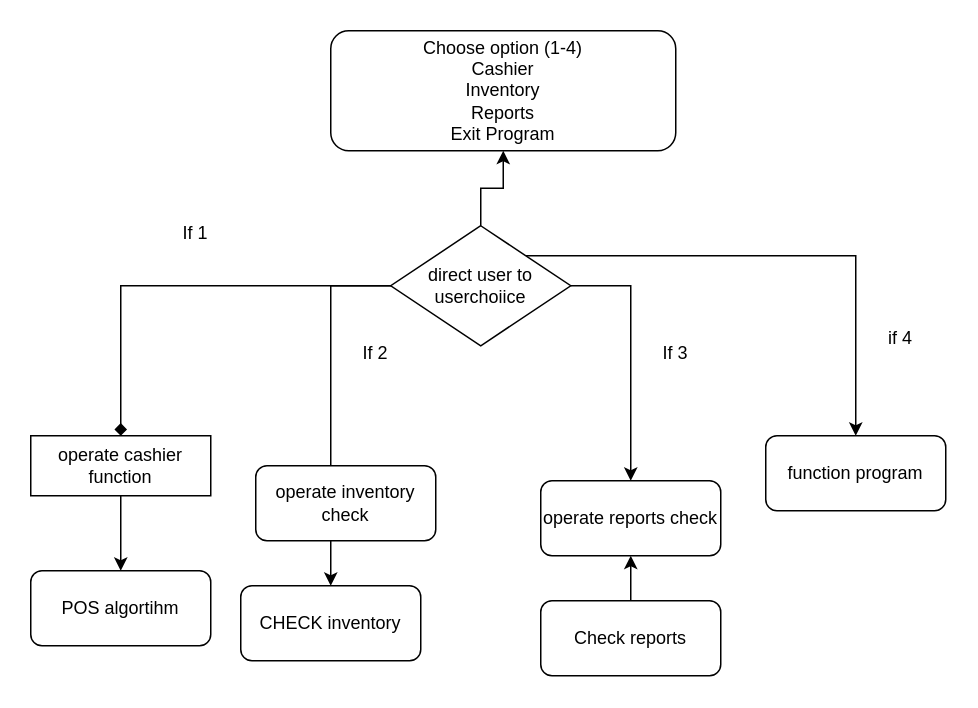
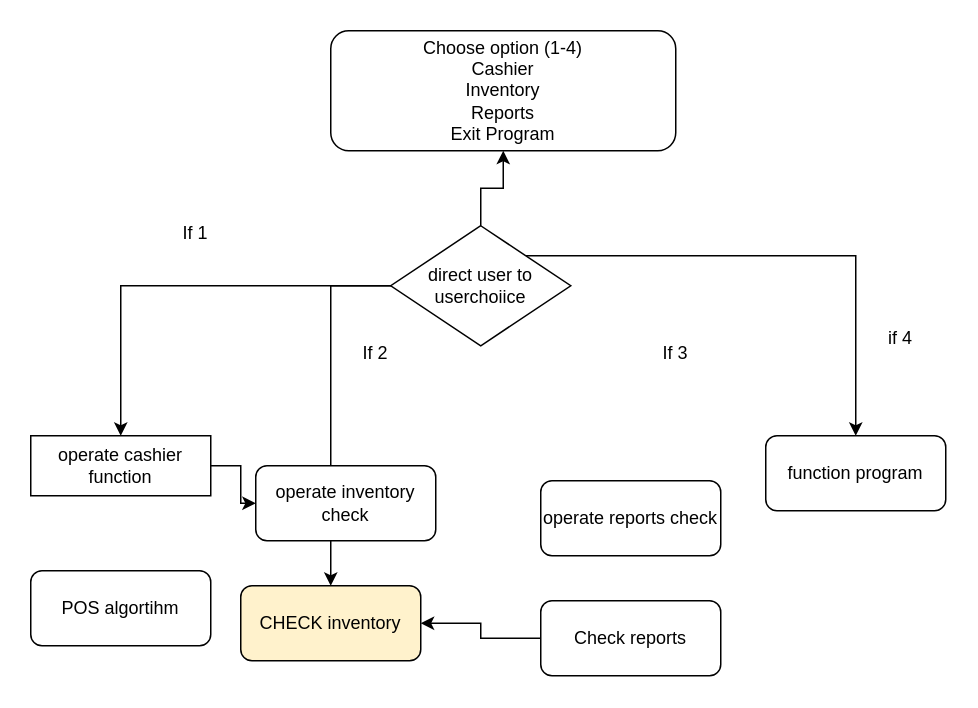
  <mxCell id="0" />
  <mxCell id="1" parent="0" />
  <mxCell id="2" value="&lt;div&gt;Choose option (1-4)&lt;/div&gt;&lt;div&gt;Cashier&lt;/div&gt;&lt;div&gt;Inventory&lt;/div&gt;&lt;div&gt;Reports&lt;/div&gt;&lt;div&gt;Exit Program&lt;/div&gt;" style="rounded=1;whiteSpace=wrap;html=1;" parent="1" vertex="1"><mxGeometry x="220" y="20" width="230" height="80" as="geometry" /></mxCell>
- <mxCell id="3" value="CHECK inventory" style="rounded=1;whiteSpace=wrap;html=1;" parent="1" vertex="1"><mxGeometry x="160" y="390" width="120" height="50" as="geometry" /></mxCell>
+ <mxCell id="3" value="CHECK inventory" style="rounded=1;whiteSpace=wrap;html=1;fillColor=#fff2cc;" parent="1" vertex="1"><mxGeometry x="160" y="390" width="120" height="50" as="geometry" /></mxCell>
  <mxCell id="4" style="edgeStyle=orthogonalEdgeStyle;rounded=0;orthogonalLoop=1;jettySize=auto;html=1;exitX=0.5;exitY=0;exitDx=0;exitDy=0;entryX=0.5;entryY=1;entryDx=0;entryDy=0;" parent="1" source="9" target="2" edge="1"><mxGeometry relative="1" as="geometry" /></mxCell>
- <mxCell id="5" style="edgeStyle=orthogonalEdgeStyle;rounded=0;orthogonalLoop=1;jettySize=auto;html=1;exitX=1;exitY=0.5;exitDx=0;exitDy=0;entryX=0.5;entryY=0;entryDx=0;entryDy=0;" parent="1" source="9" target="10" edge="1"><mxGeometry relative="1" as="geometry"><mxPoint x="420" y="290" as="targetPoint" /><Array as="points"><mxPoint x="420" y="190" /><mxPoint x="420" y="290" /></Array></mxGeometry></mxCell>
  <mxCell id="6" style="edgeStyle=orthogonalEdgeStyle;rounded=0;orthogonalLoop=1;jettySize=auto;html=1;exitX=1;exitY=0;exitDx=0;exitDy=0;" parent="1" source="9" target="11" edge="1"><mxGeometry relative="1" as="geometry"><mxPoint x="560" y="290" as="targetPoint" /></mxGeometry></mxCell>
- <mxCell id="7" style="edgeStyle=orthogonalEdgeStyle;rounded=0;orthogonalLoop=1;jettySize=auto;html=1;exitX=0;exitY=0;exitDx=0;exitDy=0;entryX=0.5;entryY=0;entryDx=0;entryDy=0;endArrow=diamond;" parent="1" source="9" target="13" edge="1"><mxGeometry relative="1" as="geometry"><mxPoint x="90" y="280" as="targetPoint" /><Array as="points"><mxPoint x="290" y="190" /><mxPoint x="80" y="190" /></Array></mxGeometry></mxCell>
+ <mxCell id="7" style="edgeStyle=orthogonalEdgeStyle;rounded=0;orthogonalLoop=1;jettySize=auto;html=1;exitX=0;exitY=0;exitDx=0;exitDy=0;entryX=0.5;entryY=0;entryDx=0;entryDy=0;" parent="1" source="9" target="13" edge="1"><mxGeometry relative="1" as="geometry"><mxPoint x="90" y="280" as="targetPoint" /><Array as="points"><mxPoint x="290" y="190" /><mxPoint x="80" y="190" /></Array></mxGeometry></mxCell>
  <mxCell id="8" style="edgeStyle=orthogonalEdgeStyle;rounded=0;orthogonalLoop=1;jettySize=auto;html=1;exitX=0;exitY=0.5;exitDx=0;exitDy=0;entryX=0.5;entryY=0;entryDx=0;entryDy=0;" parent="1" source="9" target="3" edge="1"><mxGeometry relative="1" as="geometry"><mxPoint x="220" y="290" as="targetPoint" /></mxGeometry></mxCell>
  <mxCell id="9" value="direct user to userchoiice" style="rhombus;whiteSpace=wrap;html=1;" parent="1" vertex="1"><mxGeometry x="260" y="150" width="120" height="80" as="geometry" /></mxCell>
  <mxCell id="10" value="operate reports check" style="rounded=1;whiteSpace=wrap;html=1;" parent="1" vertex="1"><mxGeometry x="360" y="320" width="120" height="50" as="geometry" /></mxCell>
  <mxCell id="11" value="function program" style="rounded=1;whiteSpace=wrap;html=1;" parent="1" vertex="1"><mxGeometry x="510" y="290" width="120" height="50" as="geometry" /></mxCell>
- <mxCell id="12" value="" style="edgeStyle=orthogonalEdgeStyle;rounded=0;orthogonalLoop=1;jettySize=auto;html=1;" edge="1" parent="1" source="13" target="18"><mxGeometry relative="1" as="geometry" /></mxCell>
+ <mxCell id="12" value="" style="edgeStyle=orthogonalEdgeStyle;rounded=0;orthogonalLoop=1;jettySize=auto;html=1;" edge="1" parent="1" source="13" target="19"><mxGeometry relative="1" as="geometry" /></mxCell>
  <mxCell id="13" value="operate cashier function" style="whiteSpace=wrap;html=1;rounded=0;" parent="1" vertex="1"><mxGeometry x="20" y="290" width="120" height="40" as="geometry" /></mxCell>
  <mxCell id="14" value="If 1" style="text;html=1;align=center;verticalAlign=middle;whiteSpace=wrap;rounded=0;" parent="1" vertex="1"><mxGeometry x="100" y="140" width="60" height="30" as="geometry" /></mxCell>
  <mxCell id="15" value="If 2" style="text;html=1;align=center;verticalAlign=middle;whiteSpace=wrap;rounded=0;" parent="1" vertex="1"><mxGeometry x="220" y="220" width="60" height="30" as="geometry" /></mxCell>
  <mxCell id="16" value="If 3" style="text;html=1;align=center;verticalAlign=middle;whiteSpace=wrap;rounded=0;" parent="1" vertex="1"><mxGeometry x="420" y="220" width="60" height="30" as="geometry" /></mxCell>
  <mxCell id="17" value="if 4" style="text;html=1;align=center;verticalAlign=middle;whiteSpace=wrap;rounded=0;" parent="1" vertex="1"><mxGeometry x="570" y="210" width="60" height="30" as="geometry" /></mxCell>
  <mxCell id="18" value="POS algortihm" style="rounded=1;whiteSpace=wrap;html=1;" vertex="1" parent="1"><mxGeometry x="20" y="380" width="120" height="50" as="geometry" /></mxCell>
  <mxCell id="19" value="operate inventory check" style="rounded=1;whiteSpace=wrap;html=1;" vertex="1" parent="1"><mxGeometry x="170" y="310" width="120" height="50" as="geometry" /></mxCell>
- <mxCell id="20" value="" style="edgeStyle=orthogonalEdgeStyle;rounded=0;orthogonalLoop=1;jettySize=auto;html=1;" edge="1" parent="1" source="21" target="10"><mxGeometry relative="1" as="geometry" /></mxCell>
+ <mxCell id="20" value="" style="edgeStyle=orthogonalEdgeStyle;rounded=0;orthogonalLoop=1;jettySize=auto;html=1;" edge="1" parent="1" source="21" target="3"><mxGeometry relative="1" as="geometry" /></mxCell>
  <mxCell id="21" value="Check reports" style="rounded=1;whiteSpace=wrap;html=1;" vertex="1" parent="1"><mxGeometry x="360" y="400" width="120" height="50" as="geometry" /></mxCell>
